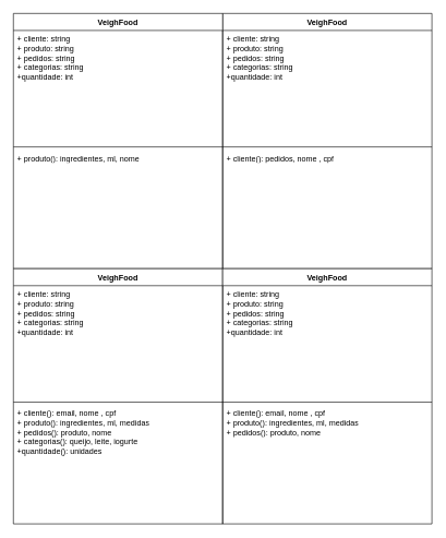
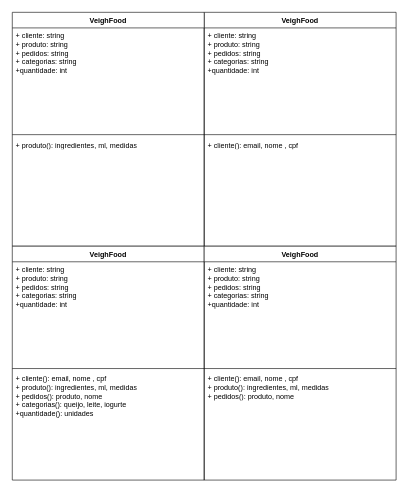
  <mxCell id="0" />
  <mxCell id="1" parent="0" />
  <mxCell id="2" value="VeighFood" style="swimlane;fontStyle=1;align=center;verticalAlign=top;childLayout=stackLayout;horizontal=1;startSize=26;horizontalStack=0;resizeParent=1;resizeParentMax=0;resizeLast=0;collapsible=1;marginBottom=0;whiteSpace=wrap;html=1;" vertex="1" parent="1"><mxGeometry x="340" width="320" height="390" as="geometry" y="20" /></mxCell>
  <mxCell id="3" value="+ cliente: string&lt;br&gt;+ produto: string&lt;br&gt;+ pedidos: string&lt;br&gt;+ categorias: string&lt;br&gt;+quantidade: int" style="text;strokeColor=none;fillColor=none;align=left;verticalAlign=top;spacingLeft=4;spacingRight=4;overflow=hidden;rotatable=0;points=[[0,0.5],[1,0.5]];portConstraint=eastwest;whiteSpace=wrap;html=1;" vertex="1" parent="2"><mxGeometry y="26" width="320" height="174" as="geometry" /></mxCell>
  <mxCell id="4" value="" style="line;strokeWidth=1;fillColor=none;align=left;verticalAlign=middle;spacingTop=-1;spacingLeft=3;spacingRight=3;rotatable=0;labelPosition=right;points=[];portConstraint=eastwest;strokeColor=inherit;" vertex="1" parent="2"><mxGeometry y="200" width="320" height="8" as="geometry" /></mxCell>
- <mxCell id="5" value="+ cliente(): pedidos, nome , cpf&lt;br&gt;" style="text;strokeColor=none;fillColor=none;align=left;verticalAlign=top;spacingLeft=4;spacingRight=4;overflow=hidden;rotatable=0;points=[[0,0.5],[1,0.5]];portConstraint=eastwest;whiteSpace=wrap;html=1;" vertex="1" parent="2"><mxGeometry y="208" width="320" height="182" as="geometry" /></mxCell>
+ <mxCell id="5" value="+ cliente(): email, nome , cpf&lt;br&gt;" style="text;strokeColor=none;fillColor=none;align=left;verticalAlign=top;spacingLeft=4;spacingRight=4;overflow=hidden;rotatable=0;points=[[0,0.5],[1,0.5]];portConstraint=eastwest;whiteSpace=wrap;html=1;" vertex="1" parent="2"><mxGeometry y="208" width="320" height="182" as="geometry" /></mxCell>
  <mxCell id="6" value="VeighFood" style="swimlane;fontStyle=1;align=center;verticalAlign=top;childLayout=stackLayout;horizontal=1;startSize=26;horizontalStack=0;resizeParent=1;resizeParentMax=0;resizeLast=0;collapsible=1;marginBottom=0;whiteSpace=wrap;html=1;" vertex="1" parent="1"><mxGeometry width="320" height="390" as="geometry" x="20" y="20" /></mxCell>
  <mxCell id="7" value="+ cliente: string&lt;br&gt;+ produto: string&lt;br&gt;+ pedidos: string&lt;br&gt;+ categorias: string&lt;br&gt;+quantidade: int" style="text;strokeColor=none;fillColor=none;align=left;verticalAlign=top;spacingLeft=4;spacingRight=4;overflow=hidden;rotatable=0;points=[[0,0.5],[1,0.5]];portConstraint=eastwest;whiteSpace=wrap;html=1;" vertex="1" parent="6"><mxGeometry y="26" width="320" height="174" as="geometry" /></mxCell>
  <mxCell id="8" value="" style="line;strokeWidth=1;fillColor=none;align=left;verticalAlign=middle;spacingTop=-1;spacingLeft=3;spacingRight=3;rotatable=0;labelPosition=right;points=[];portConstraint=eastwest;strokeColor=inherit;" vertex="1" parent="6"><mxGeometry y="200" width="320" height="8" as="geometry" /></mxCell>
- <mxCell id="9" value="+ produto(): ingredientes, ml, nome&lt;br&gt;" style="text;strokeColor=none;fillColor=none;align=left;verticalAlign=top;spacingLeft=4;spacingRight=4;overflow=hidden;rotatable=0;points=[[0,0.5],[1,0.5]];portConstraint=eastwest;whiteSpace=wrap;html=1;" vertex="1" parent="6"><mxGeometry y="208" width="320" height="182" as="geometry" /></mxCell>
+ <mxCell id="9" value="+ produto(): ingredientes, ml, medidas&lt;br&gt;" style="text;strokeColor=none;fillColor=none;align=left;verticalAlign=top;spacingLeft=4;spacingRight=4;overflow=hidden;rotatable=0;points=[[0,0.5],[1,0.5]];portConstraint=eastwest;whiteSpace=wrap;html=1;" vertex="1" parent="6"><mxGeometry y="208" width="320" height="182" as="geometry" /></mxCell>
  <mxCell id="10" value="VeighFood" style="swimlane;fontStyle=1;align=center;verticalAlign=top;childLayout=stackLayout;horizontal=1;startSize=26;horizontalStack=0;resizeParent=1;resizeParentMax=0;resizeLast=0;collapsible=1;marginBottom=0;whiteSpace=wrap;html=1;" vertex="1" parent="1"><mxGeometry y="410" width="320" height="390" as="geometry" x="20" /></mxCell>
  <mxCell id="11" value="+ cliente: string&lt;br&gt;+ produto: string&lt;br&gt;+ pedidos: string&lt;br&gt;+ categorias: string&lt;br&gt;+quantidade: int" style="text;strokeColor=none;fillColor=none;align=left;verticalAlign=top;spacingLeft=4;spacingRight=4;overflow=hidden;rotatable=0;points=[[0,0.5],[1,0.5]];portConstraint=eastwest;whiteSpace=wrap;html=1;" vertex="1" parent="10"><mxGeometry y="26" width="320" height="174" as="geometry" /></mxCell>
  <mxCell id="12" value="" style="line;strokeWidth=1;fillColor=none;align=left;verticalAlign=middle;spacingTop=-1;spacingLeft=3;spacingRight=3;rotatable=0;labelPosition=right;points=[];portConstraint=eastwest;strokeColor=inherit;" vertex="1" parent="10"><mxGeometry y="200" width="320" height="8" as="geometry" /></mxCell>
  <mxCell id="13" value="+ cliente(): email, nome , cpf&lt;br&gt;+ produto(): ingredientes, ml, medidas&lt;br&gt;+ pedidos(): produto, nome&lt;br&gt;+ categorias(): queijo, leite, iogurte&lt;br&gt;+quantidade(): unidades" style="text;strokeColor=none;fillColor=none;align=left;verticalAlign=top;spacingLeft=4;spacingRight=4;overflow=hidden;rotatable=0;points=[[0,0.5],[1,0.5]];portConstraint=eastwest;whiteSpace=wrap;html=1;" vertex="1" parent="10"><mxGeometry y="208" width="320" height="182" as="geometry" /></mxCell>
  <mxCell id="14" value="VeighFood" style="swimlane;fontStyle=1;align=center;verticalAlign=top;childLayout=stackLayout;horizontal=1;startSize=26;horizontalStack=0;resizeParent=1;resizeParentMax=0;resizeLast=0;collapsible=1;marginBottom=0;whiteSpace=wrap;html=1;" vertex="1" parent="1"><mxGeometry x="340" y="410" width="320" height="390" as="geometry" /></mxCell>
  <mxCell id="15" value="+ cliente: string&lt;br&gt;+ produto: string&lt;br&gt;+ pedidos: string&lt;br&gt;+ categorias: string&lt;br&gt;+quantidade: int" style="text;strokeColor=none;fillColor=none;align=left;verticalAlign=top;spacingLeft=4;spacingRight=4;overflow=hidden;rotatable=0;points=[[0,0.5],[1,0.5]];portConstraint=eastwest;whiteSpace=wrap;html=1;" vertex="1" parent="14"><mxGeometry y="26" width="320" height="174" as="geometry" /></mxCell>
  <mxCell id="16" value="" style="line;strokeWidth=1;fillColor=none;align=left;verticalAlign=middle;spacingTop=-1;spacingLeft=3;spacingRight=3;rotatable=0;labelPosition=right;points=[];portConstraint=eastwest;strokeColor=inherit;" vertex="1" parent="14"><mxGeometry y="200" width="320" height="8" as="geometry" /></mxCell>
  <mxCell id="17" value="+ cliente(): email, nome , cpf&lt;br&gt;+ produto(): ingredientes, ml, medidas&lt;br&gt;+ pedidos(): produto, nome&lt;br&gt;" style="text;strokeColor=none;fillColor=none;align=left;verticalAlign=top;spacingLeft=4;spacingRight=4;overflow=hidden;rotatable=0;points=[[0,0.5],[1,0.5]];portConstraint=eastwest;whiteSpace=wrap;html=1;" vertex="1" parent="14"><mxGeometry y="208" width="320" height="182" as="geometry" /></mxCell>
